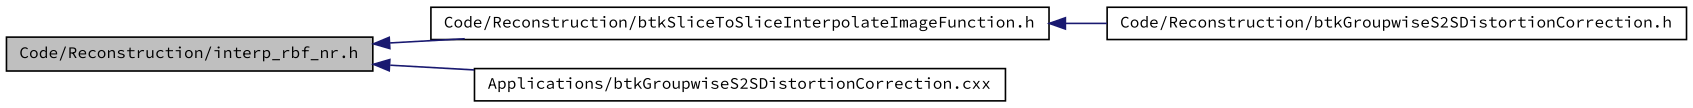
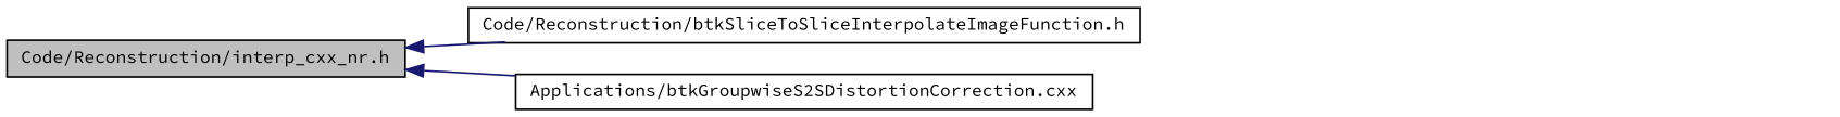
  digraph {
    fontname="Source Code Pro"
    rankdir=LR
    node [color=black fillcolor=white fontname="Source Code Pro" fontsize=10 shape=record style=filled]
    edge [color=midnightblue dir=back fontname="Source Code Pro" fontsize=10 labelfontname="FreeSans.ttf" labelfontsize=10 style=solid]
-   n1 [fillcolor=grey75 fontcolor=black height=0.2 label="Code/Reconstruction/interp_rbf_nr.h" width=0.4]
+   n1 [fillcolor=grey75 fontcolor=black height=0.2 label="Code/Reconstruction/interp_cxx_nr.h" width=0.4]
    n2 [height=0.2 label="Code/Reconstruction/btkSliceToSliceInterpolateImageFunction.h" width=0.4]
    n3 [height=0.2 label="Applications/btkGroupwiseS2SDistortionCorrection.cxx" width=0.4]
-   n4 [height=0.2 label="Code/Reconstruction/btkGroupwiseS2SDistortionCorrection.h" width=0.4]
    n1 -> n2
    n1 -> n3
-   n2 -> n4
  }
